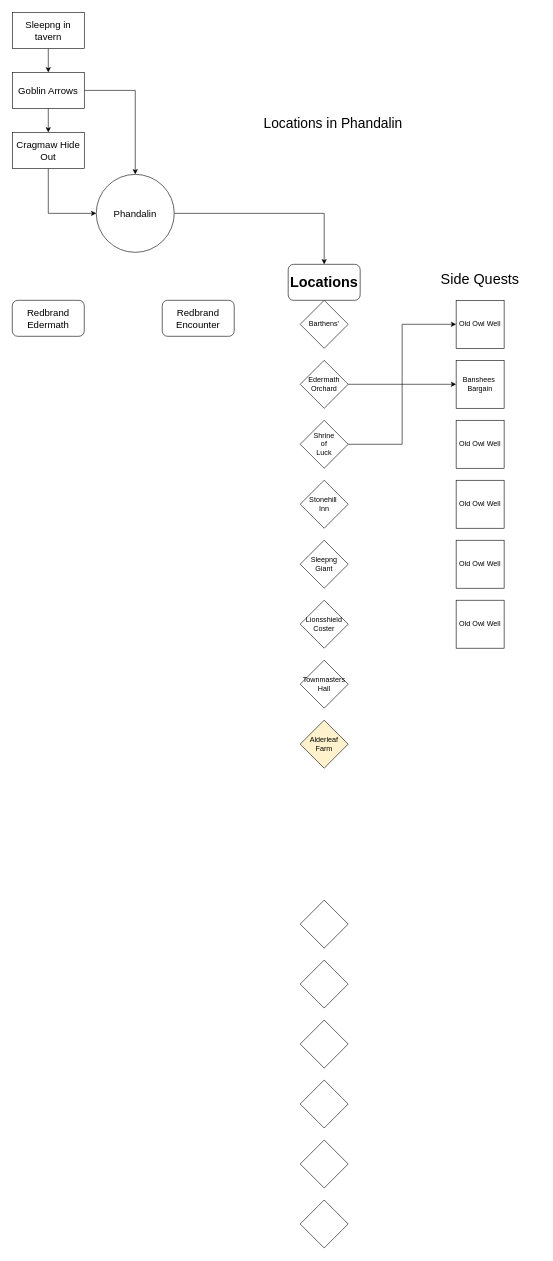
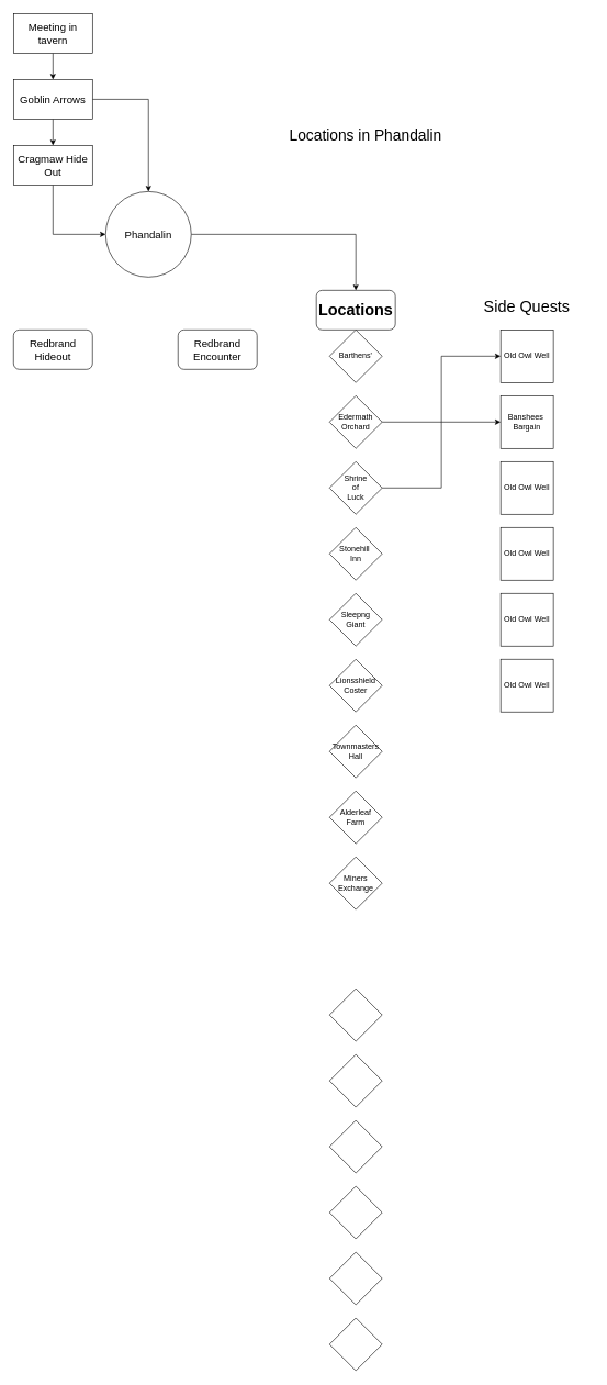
  <mxCell id="0" />
  <mxCell id="1" parent="0" />
  <mxCell id="2" value="" style="edgeStyle=orthogonalEdgeStyle;rounded=0;orthogonalLoop=1;jettySize=auto;html=1;fontSize=16;" edge="1" parent="1" source="3" target="6"><mxGeometry relative="1" as="geometry" /></mxCell>
- <mxCell id="3" value="Sleepng in tavern" style="rounded=0;whiteSpace=wrap;html=1;fontSize=16;" vertex="1" parent="1"><mxGeometry x="20" y="20" width="120" height="60" as="geometry" /></mxCell>
+ <mxCell id="3" value="Meeting in tavern" style="rounded=0;whiteSpace=wrap;html=1;fontSize=16;" vertex="1" parent="1"><mxGeometry x="20" y="20" width="120" height="60" as="geometry" /></mxCell>
  <mxCell id="4" value="" style="edgeStyle=orthogonalEdgeStyle;rounded=0;orthogonalLoop=1;jettySize=auto;html=1;fontSize=16;" edge="1" parent="1" source="6" target="8"><mxGeometry relative="1" as="geometry" /></mxCell>
  <mxCell id="5" style="edgeStyle=orthogonalEdgeStyle;rounded=0;orthogonalLoop=1;jettySize=auto;html=1;exitX=1;exitY=0.5;exitDx=0;exitDy=0;fontSize=16;" edge="1" parent="1" source="6" target="10"><mxGeometry relative="1" as="geometry" /></mxCell>
  <mxCell id="6" value="Goblin Arrows" style="whiteSpace=wrap;html=1;rounded=0;fontSize=16;" vertex="1" parent="1"><mxGeometry x="20" y="120" width="120" height="60" as="geometry" /></mxCell>
  <mxCell id="7" style="edgeStyle=orthogonalEdgeStyle;rounded=0;orthogonalLoop=1;jettySize=auto;html=1;exitX=0.5;exitY=1;exitDx=0;exitDy=0;entryX=0;entryY=0.5;entryDx=0;entryDy=0;fontSize=16;" edge="1" parent="1" source="8" target="10"><mxGeometry relative="1" as="geometry" /></mxCell>
  <mxCell id="8" value="Cragmaw Hide Out" style="whiteSpace=wrap;html=1;rounded=0;fontSize=16;" vertex="1" parent="1"><mxGeometry x="20" y="220" width="120" height="60" as="geometry" /></mxCell>
  <mxCell id="9" style="edgeStyle=orthogonalEdgeStyle;rounded=0;orthogonalLoop=1;jettySize=auto;html=1;exitX=1;exitY=0.5;exitDx=0;exitDy=0;entryX=0.5;entryY=0;entryDx=0;entryDy=0;" edge="1" parent="1" source="10" target="25"><mxGeometry relative="1" as="geometry" /></mxCell>
  <mxCell id="10" value="Phandalin" style="ellipse;whiteSpace=wrap;html=1;aspect=fixed;fontSize=16;" vertex="1" parent="1"><mxGeometry x="160" y="290" width="130" height="130" as="geometry" /></mxCell>
- <mxCell id="11" value="Redbrand Edermath" style="rounded=1;whiteSpace=wrap;html=1;fontSize=16;" vertex="1" parent="1"><mxGeometry x="20" y="500" width="120" height="60" as="geometry" /></mxCell>
+ <mxCell id="11" value="Redbrand Hideout" style="rounded=1;whiteSpace=wrap;html=1;fontSize=16;" vertex="1" parent="1"><mxGeometry x="20" y="500" width="120" height="60" as="geometry" /></mxCell>
  <mxCell id="12" value="Side Quests" style="text;html=1;align=center;verticalAlign=middle;whiteSpace=wrap;rounded=0;fontSize=24;" vertex="1" parent="1"><mxGeometry x="700" y="450" width="200" height="30" as="geometry" /></mxCell>
  <mxCell id="13" value="&lt;font style=&quot;font-size: 23px;&quot;&gt;Locations in Phandalin&lt;/font&gt;" style="text;html=1;align=center;verticalAlign=middle;whiteSpace=wrap;rounded=0;" vertex="1" parent="1"><mxGeometry x="410" y="190" width="290" height="30" as="geometry" /></mxCell>
  <mxCell id="14" value="Barthens'" style="rhombus;whiteSpace=wrap;html=1;" vertex="1" parent="1"><mxGeometry x="500" y="500" width="80" height="80" as="geometry" /></mxCell>
  <mxCell id="15" style="edgeStyle=orthogonalEdgeStyle;rounded=0;orthogonalLoop=1;jettySize=auto;html=1;exitX=1;exitY=0.5;exitDx=0;exitDy=0;entryX=0;entryY=0.5;entryDx=0;entryDy=0;" edge="1" parent="1" source="16" target="27"><mxGeometry relative="1" as="geometry" /></mxCell>
  <mxCell id="16" value="Edermath&lt;div&gt;Orchard&lt;/div&gt;" style="rhombus;whiteSpace=wrap;html=1;" vertex="1" parent="1"><mxGeometry x="500" y="600" width="80" height="80" as="geometry" /></mxCell>
  <mxCell id="17" style="edgeStyle=orthogonalEdgeStyle;rounded=0;orthogonalLoop=1;jettySize=auto;html=1;exitX=1;exitY=0.5;exitDx=0;exitDy=0;entryX=0;entryY=0.5;entryDx=0;entryDy=0;" edge="1" parent="1" source="18" target="28"><mxGeometry relative="1" as="geometry" /></mxCell>
  <mxCell id="18" value="Shrine&lt;div&gt;of&lt;/div&gt;&lt;div&gt;Luck&lt;/div&gt;" style="rhombus;whiteSpace=wrap;html=1;" vertex="1" parent="1"><mxGeometry x="500" y="700" width="80" height="80" as="geometry" /></mxCell>
  <mxCell id="19" value="Stonehill&amp;nbsp;&lt;div&gt;Inn&lt;/div&gt;" style="rhombus;whiteSpace=wrap;html=1;" vertex="1" parent="1"><mxGeometry x="500" y="800" width="80" height="80" as="geometry" /></mxCell>
  <mxCell id="20" value="Sleepng&lt;div&gt;Giant&lt;/div&gt;" style="rhombus;whiteSpace=wrap;html=1;" vertex="1" parent="1"><mxGeometry x="500" y="900" width="80" height="80" as="geometry" /></mxCell>
  <mxCell id="21" value="Lionsshield&lt;div&gt;Coster&lt;/div&gt;" style="rhombus;whiteSpace=wrap;html=1;" vertex="1" parent="1"><mxGeometry x="500" y="1000" width="80" height="80" as="geometry" /></mxCell>
  <mxCell id="22" value="Townmasters&lt;div&gt;Hall&lt;/div&gt;" style="rhombus;whiteSpace=wrap;html=1;" vertex="1" parent="1"><mxGeometry x="500" y="1100" width="80" height="80" as="geometry" /></mxCell>
- <mxCell id="23" value="Alderleaf Farm" style="rhombus;whiteSpace=wrap;html=1;fillColor=#fff2cc;" vertex="1" parent="1"><mxGeometry x="500" y="1200" width="80" height="80" as="geometry" /></mxCell>
+ <mxCell id="23" value="Alderleaf Farm" style="rhombus;whiteSpace=wrap;html=1;" vertex="1" parent="1"><mxGeometry x="500" y="1200" width="80" height="80" as="geometry" /></mxCell>
  <mxCell id="24" value="Redbrand&lt;div&gt;Encounter&lt;/div&gt;" style="rounded=1;whiteSpace=wrap;html=1;fontSize=16;" vertex="1" parent="1"><mxGeometry x="270" y="500" width="120" height="60" as="geometry" /></mxCell>
  <mxCell id="25" value="&lt;h1&gt;Locations&lt;/h1&gt;" style="rounded=1;whiteSpace=wrap;html=1;" vertex="1" parent="1"><mxGeometry x="480" y="440" width="120" height="60" as="geometry" /></mxCell>
  <mxCell id="26" value="" style="group;fillColor=none;enumerate=0;" vertex="1" connectable="0" parent="1"><mxGeometry x="760" y="500" width="80" height="580" as="geometry" /></mxCell>
  <mxCell id="27" value="Old Owl Well" style="whiteSpace=wrap;html=1;aspect=fixed;direction=east;" vertex="1" parent="26"><mxGeometry width="80" height="80" as="geometry" /></mxCell>
  <mxCell id="28" value="Banshees&amp;nbsp;&lt;div&gt;Bargain&lt;/div&gt;" style="whiteSpace=wrap;html=1;aspect=fixed;direction=east;" vertex="1" parent="26"><mxGeometry y="100" width="80" height="80" as="geometry" /></mxCell>
  <mxCell id="29" value="Old Owl Well" style="whiteSpace=wrap;html=1;aspect=fixed;direction=east;" vertex="1" parent="26"><mxGeometry y="200" width="80" height="80" as="geometry" /></mxCell>
  <mxCell id="30" value="Old Owl Well" style="whiteSpace=wrap;html=1;aspect=fixed;direction=east;" vertex="1" parent="26"><mxGeometry y="300" width="80" height="80" as="geometry" /></mxCell>
  <mxCell id="31" value="Old Owl Well" style="whiteSpace=wrap;html=1;aspect=fixed;direction=east;" vertex="1" parent="26"><mxGeometry y="400" width="80" height="80" as="geometry" /></mxCell>
  <mxCell id="32" value="Old Owl Well" style="whiteSpace=wrap;html=1;aspect=fixed;direction=east;" vertex="1" parent="26"><mxGeometry y="500" width="80" height="80" as="geometry" /></mxCell>
+ <mxCell id="33" value="Miners&lt;div&gt;Exchange&lt;/div&gt;" style="rhombus;whiteSpace=wrap;html=1;" vertex="1" parent="1"><mxGeometry x="500" y="1300" width="80" height="80" as="geometry" /></mxCell>
  <mxCell id="34" value="" style="rhombus;whiteSpace=wrap;html=1;" vertex="1" parent="1"><mxGeometry x="500" y="1500" width="80" height="80" as="geometry" /></mxCell>
  <mxCell id="35" value="" style="rhombus;whiteSpace=wrap;html=1;" vertex="1" parent="1"><mxGeometry x="500" y="1600" width="80" height="80" as="geometry" /></mxCell>
  <mxCell id="36" value="" style="rhombus;whiteSpace=wrap;html=1;" vertex="1" parent="1"><mxGeometry x="500" y="1700" width="80" height="80" as="geometry" /></mxCell>
  <mxCell id="37" value="" style="rhombus;whiteSpace=wrap;html=1;" vertex="1" parent="1"><mxGeometry x="500" y="1800" width="80" height="80" as="geometry" /></mxCell>
  <mxCell id="38" value="" style="rhombus;whiteSpace=wrap;html=1;" vertex="1" parent="1"><mxGeometry x="500" y="1900" width="80" height="80" as="geometry" /></mxCell>
  <mxCell id="39" value="" style="rhombus;whiteSpace=wrap;html=1;" vertex="1" parent="1"><mxGeometry x="500" y="2000" width="80" height="80" as="geometry" /></mxCell>
